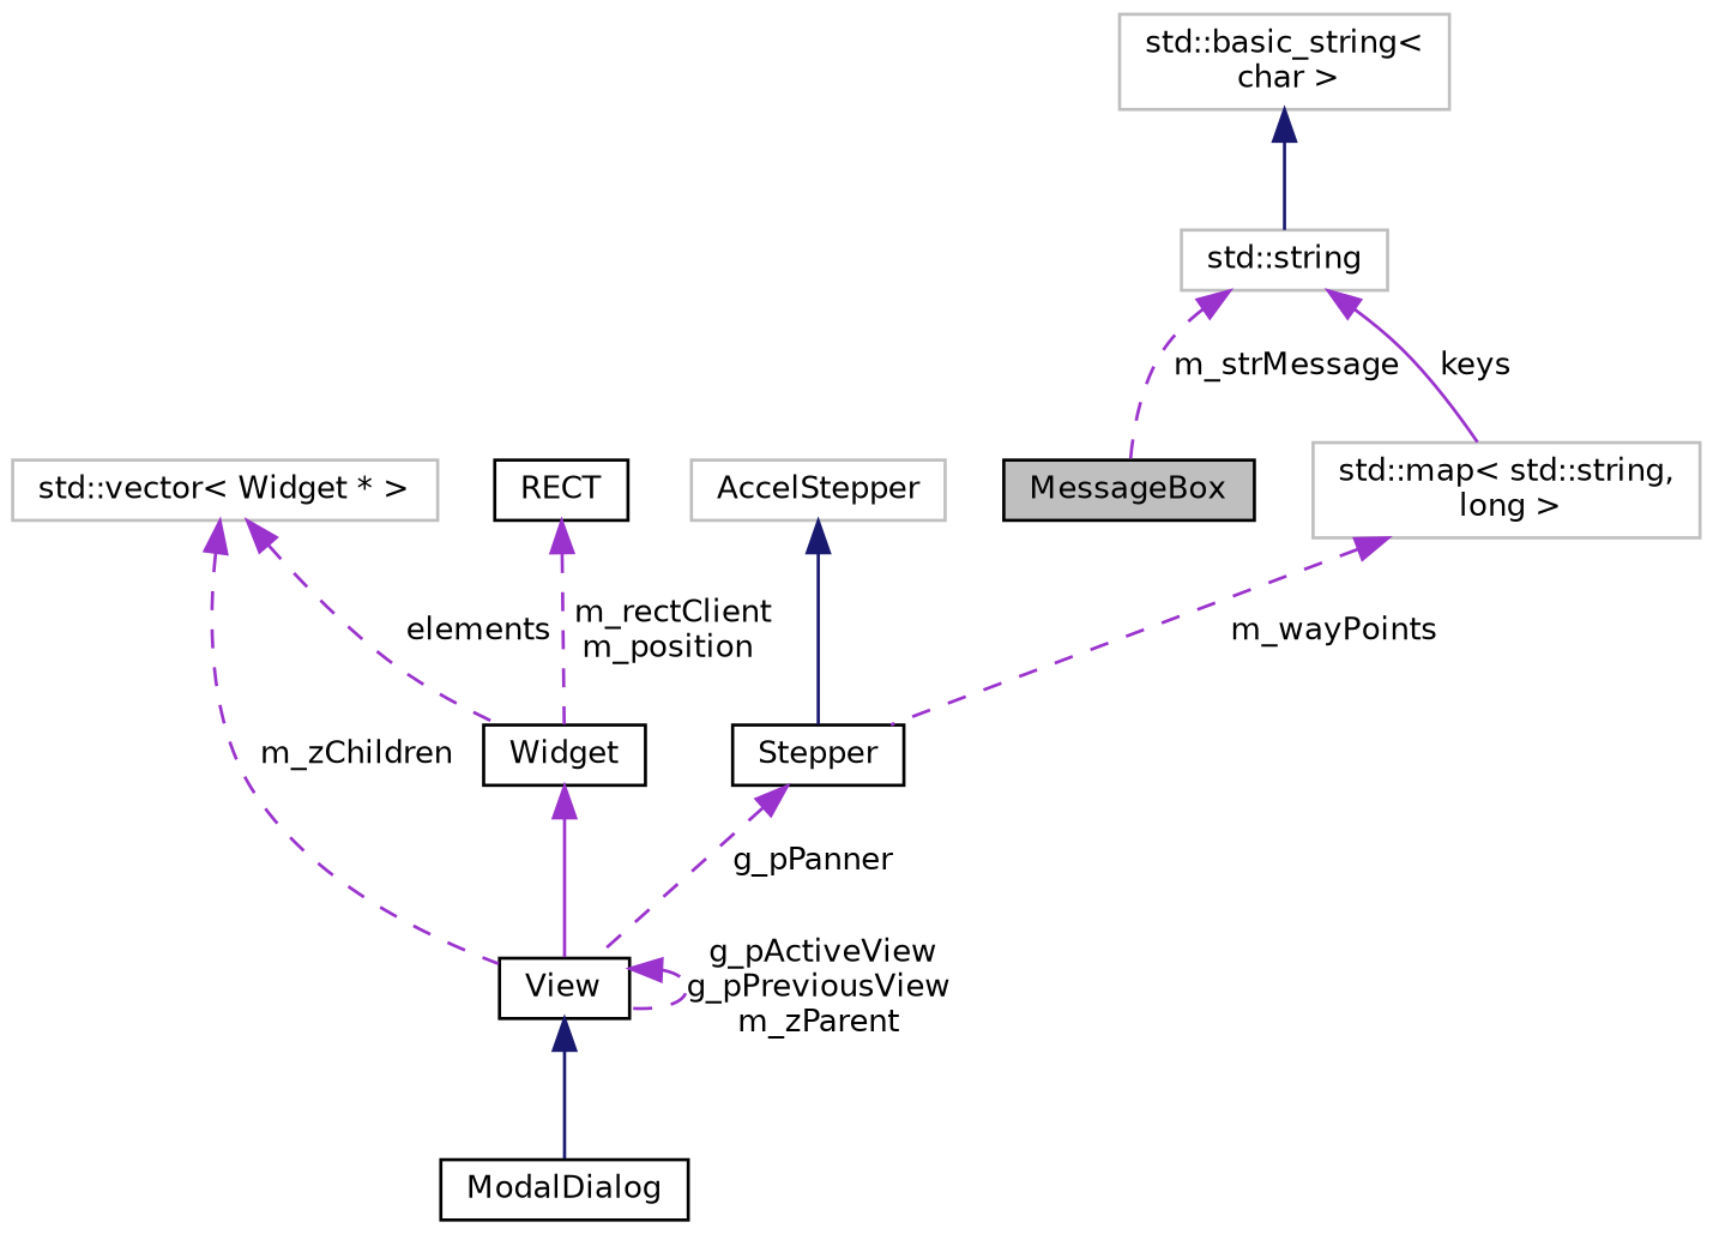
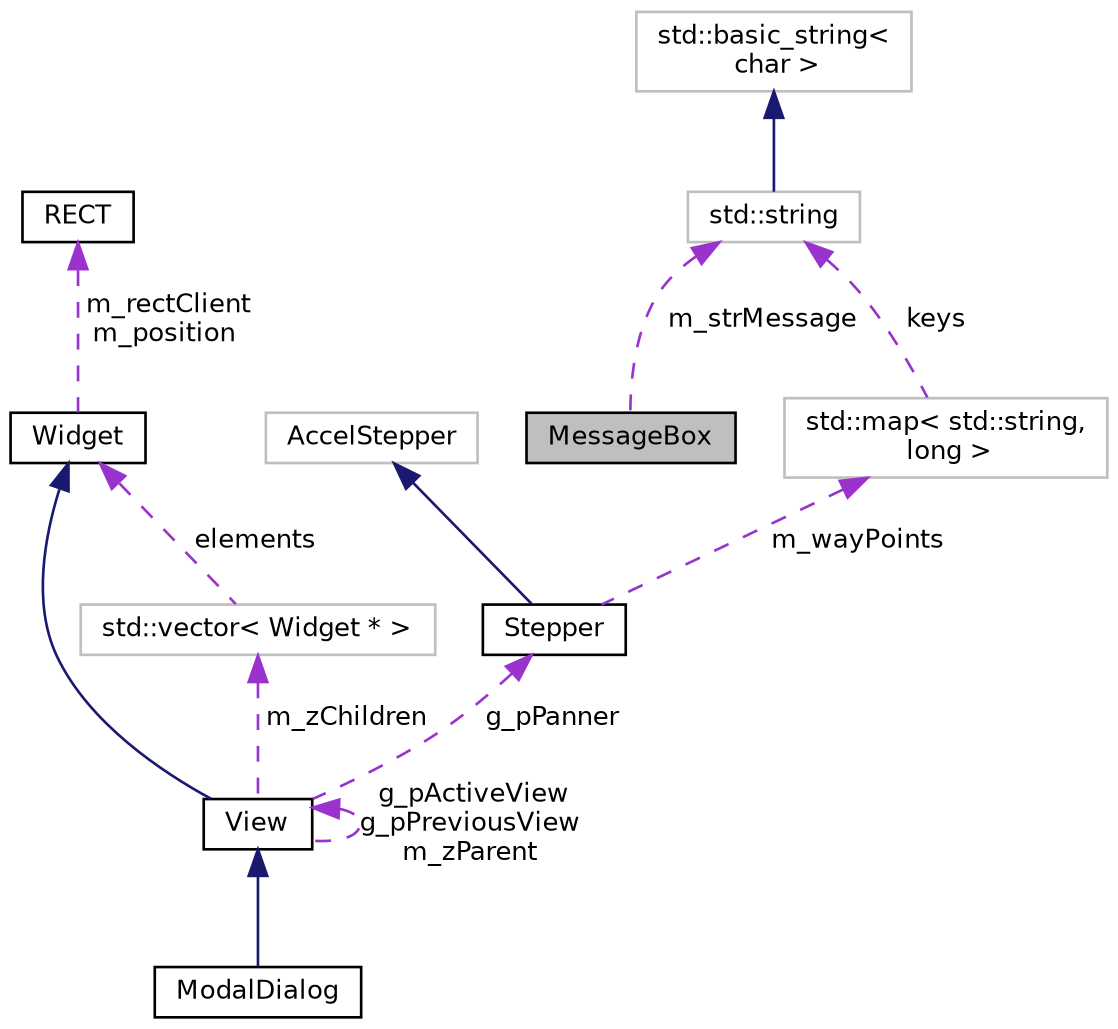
  digraph {
    node [color=black fillcolor=white fontname=Helvetica fontsize=10 shape=record style=filled]
    edge [color=darkorchid3 dir=back fontname=Helvetica fontsize=10 labelfontname=Helvetica labelfontsize=10 style=dashed]
    n1 [fillcolor=grey75 fontcolor=black height=0.2 label=MessageBox width=0.4]
    n2 [height=0.2 label=ModalDialog width=0.4]
    n3 [height=0.2 label=View width=0.4]
    n4 [height=0.2 label=Widget width=0.4]
    n5 [color=grey75 height=0.2 label="std::vector\< Widget * \>" width=0.4]
    n6 [height=0.2 label=RECT width=0.4]
    n7 [height=0.2 label=Stepper width=0.4]
    n8 [color=grey75 height=0.2 label=AccelStepper width=0.4]
    n9 [color=grey75 height=0.2 label="std::map\< std::string,\l long \>" width=0.4]
    n10 [color=grey75 height=0.2 label="std::string" width=0.4]
    n11 [color=grey75 height=0.2 label="std::basic_string\<\l char \>" width=0.4]
    n3 -> n2 [color=midnightblue style=solid]
    n3 -> n3 [label=" g_pActiveView\ng_pPreviousView\nm_zParent"]
-   n4 -> n3 [style=solid]
-   n5 -> n4 [label=" elements"]
+   n4 -> n3 [color=midnightblue style=solid]
+   n4 -> n5 [label=" elements"]
    n5 -> n3 [label=" m_zChildren"]
    n6 -> n4 [label=" m_rectClient\nm_position"]
    n7 -> n3 [label=" g_pPanner"]
    n8 -> n7 [color=midnightblue style=solid]
    n9 -> n7 [label=" m_wayPoints"]
    n10 -> n1 [label=" m_strMessage"]
-   n10 -> n9 [label=" keys" style=solid]
+   n10 -> n9 [label=" keys"]
    n11 -> n10 [color=midnightblue style=solid]
  }
